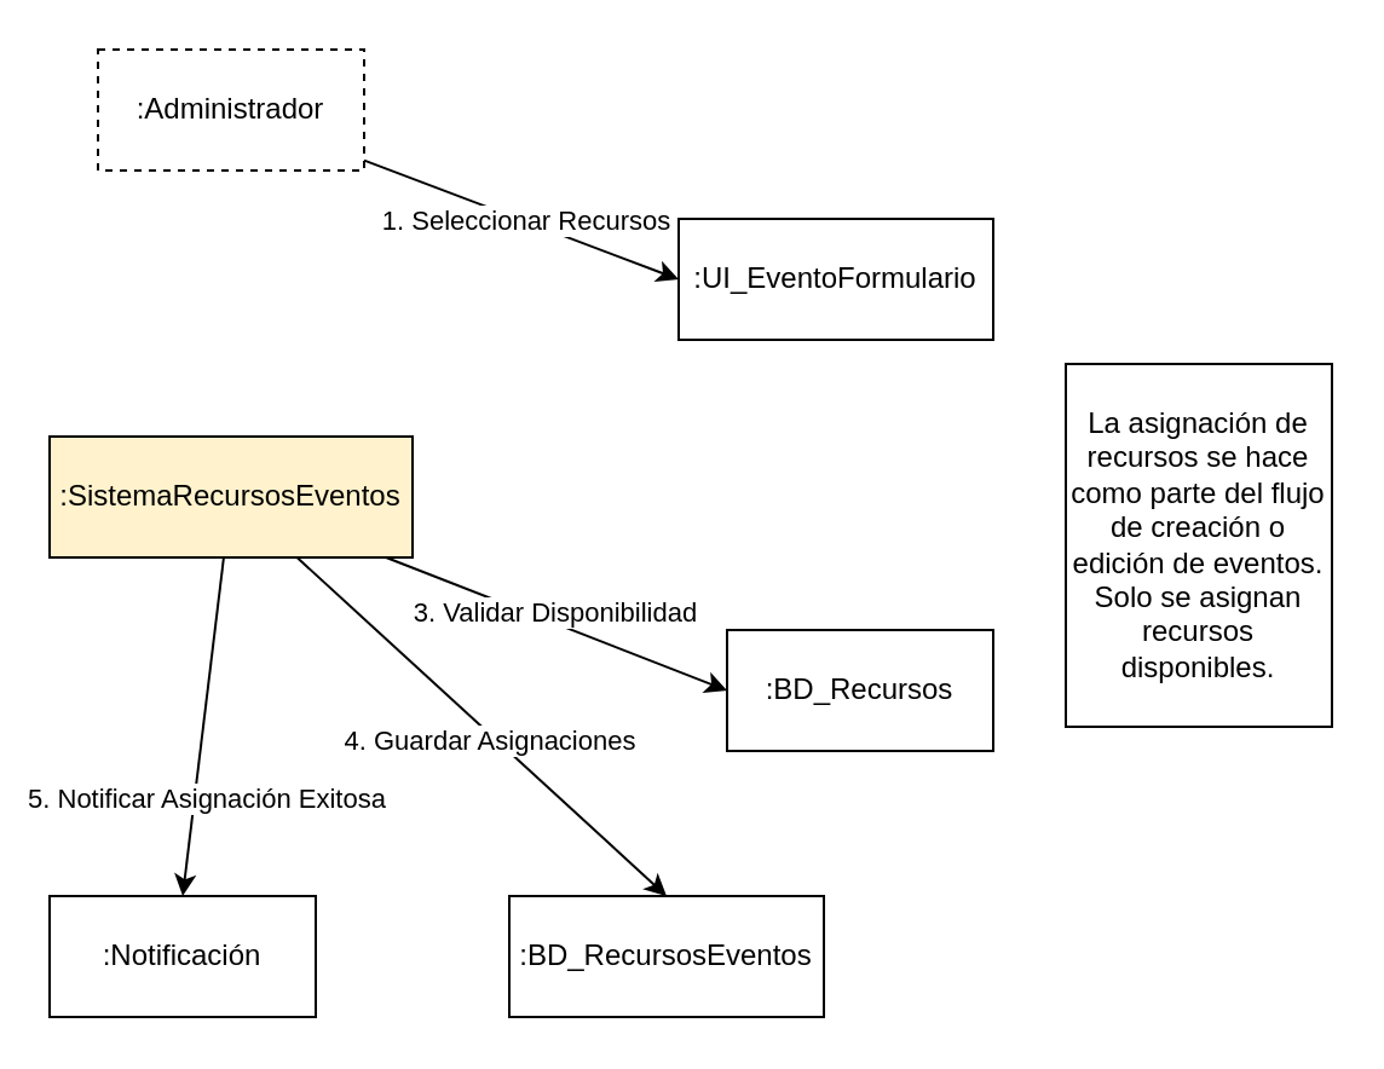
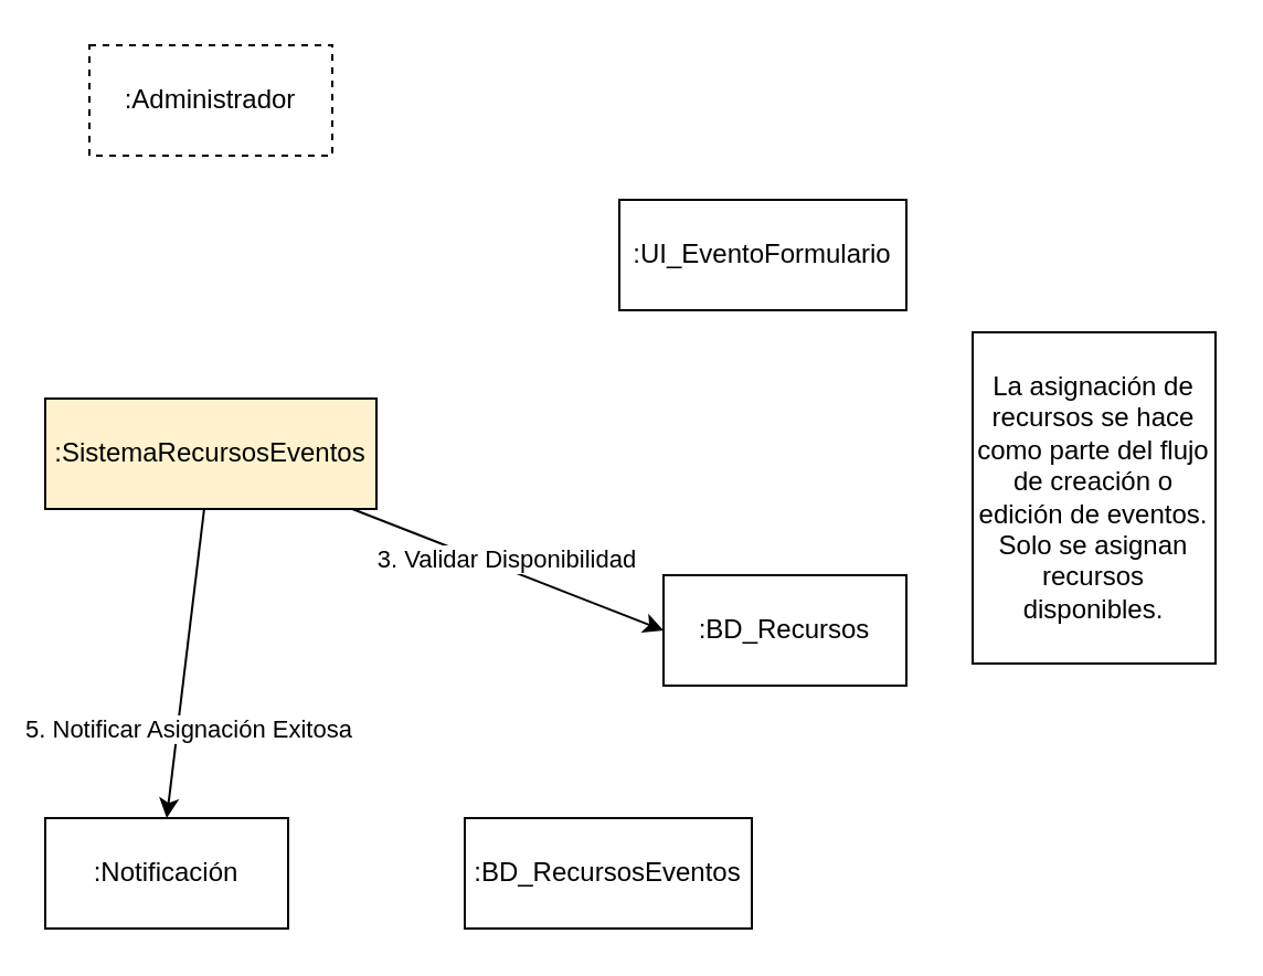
  <mxCell id="0" />
  <mxCell id="1" parent="0" />
- <mxCell id="2" style="rounded=0;orthogonalLoop=1;jettySize=auto;html=1;entryX=0;entryY=0.5;entryDx=0;entryDy=0;" edge="1" parent="1" source="4" target="5"><mxGeometry relative="1" as="geometry" /></mxCell>
- <mxCell id="3" value="1. Seleccionar Recursos" style="edgeLabel;html=1;align=center;verticalAlign=middle;resizable=0;points=[];" vertex="1" connectable="0" parent="2"><mxGeometry x="0.019" y="1" relative="1" as="geometry"><mxPoint as="offset" /></mxGeometry></mxCell>
  <mxCell id="4" value=":Administrador" style="html=1;whiteSpace=wrap;dashed=1;" vertex="1" parent="1"><mxGeometry x="40" y="20" width="110" height="50" as="geometry" /></mxCell>
  <mxCell id="5" value=":UI_EventoFormulario" style="html=1;whiteSpace=wrap;" vertex="1" parent="1"><mxGeometry x="280" y="90" width="130" height="50" as="geometry" /></mxCell>
  <mxCell id="6" style="rounded=0;orthogonalLoop=1;jettySize=auto;html=1;entryX=0;entryY=0.5;entryDx=0;entryDy=0;" edge="1" parent="1" source="12" target="13"><mxGeometry relative="1" as="geometry" /></mxCell>
  <mxCell id="7" value="3. Validar Disponibilidad" style="edgeLabel;html=1;align=center;verticalAlign=middle;resizable=0;points=[];" vertex="1" connectable="0" parent="6"><mxGeometry x="-0.029" y="4" relative="1" as="geometry"><mxPoint as="offset" /></mxGeometry></mxCell>
- <mxCell id="8" style="rounded=0;orthogonalLoop=1;jettySize=auto;html=1;entryX=0.5;entryY=0;entryDx=0;entryDy=0;" edge="1" parent="1" source="12" target="14"><mxGeometry relative="1" as="geometry" /></mxCell>
- <mxCell id="9" value="4. Guardar Asignaciones" style="edgeLabel;html=1;align=center;verticalAlign=middle;resizable=0;points=[];" vertex="1" connectable="0" parent="8"><mxGeometry x="0.055" y="-2" relative="1" as="geometry"><mxPoint as="offset" /></mxGeometry></mxCell>
  <mxCell id="10" style="rounded=0;orthogonalLoop=1;jettySize=auto;html=1;entryX=0.5;entryY=0;entryDx=0;entryDy=0;" edge="1" parent="1" source="12" target="15"><mxGeometry relative="1" as="geometry" /></mxCell>
  <mxCell id="11" value="5. Notificar Asignación Exitosa" style="edgeLabel;html=1;align=center;verticalAlign=middle;resizable=0;points=[];" vertex="1" connectable="0" parent="10"><mxGeometry x="-0.077" y="-2" relative="1" as="geometry"><mxPoint x="2" y="35" as="offset" /></mxGeometry></mxCell>
  <mxCell id="12" value=":SistemaRecursosEventos" style="html=1;whiteSpace=wrap;fillColor=#fff2cc;" vertex="1" parent="1"><mxGeometry x="20" y="180" width="150" height="50" as="geometry" /></mxCell>
  <mxCell id="13" value=":BD_Recursos&lt;span style=&quot;color: rgba(0, 0, 0, 0); font-family: monospace; font-size: 0px; text-align: start; text-wrap-mode: nowrap;&quot;&gt;%3CmxGraphModel%3E%3Croot%3E%3CmxCell%20id%3D%220%22%2F%3E%3CmxCell%20id%3D%221%22%20parent%3D%220%22%2F%3E%3CmxCell%20id%3D%222%22%20value%3D%22%3AAdministrador%22%20style%3D%22html%3D1%3BwhiteSpace%3Dwrap%3B%22%20vertex%3D%221%22%20parent%3D%221%22%3E%3CmxGeometry%20x%3D%2250%22%20y%3D%2270%22%20width%3D%22110%22%20height%3D%2250%22%20as%3D%22geometry%22%2F%3E%3C%2FmxCell%3E%3C%2Froot%3E%3C%2FmxGraphModel%3E&lt;/span&gt;" style="html=1;whiteSpace=wrap;" vertex="1" parent="1"><mxGeometry x="300" y="260" width="110" height="50" as="geometry" /></mxCell>
  <mxCell id="14" value=":BD_RecursosEventos" style="html=1;whiteSpace=wrap;" vertex="1" parent="1"><mxGeometry x="210" y="370" width="130" height="50" as="geometry" /></mxCell>
  <mxCell id="15" value=":Notificación" style="html=1;whiteSpace=wrap;" vertex="1" parent="1"><mxGeometry x="20" y="370" width="110" height="50" as="geometry" /></mxCell>
  <mxCell id="16" value="&lt;div&gt;La asignación de recursos se hace como parte del flujo de creación o edición de eventos.&lt;/div&gt;&lt;div&gt;Solo se asignan recursos disponibles.&lt;/div&gt;" style="html=1;whiteSpace=wrap;" vertex="1" parent="1"><mxGeometry x="440" y="150" width="110" height="150" as="geometry" /></mxCell>
